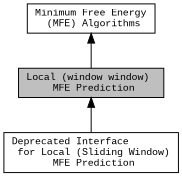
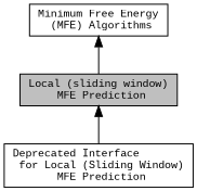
  digraph {
    fontname="Liberation Mono"
    rankdir=TB
    node [color=black fontname="Liberation Mono" fontsize=10 shape=box]
    edge [dir=back fontname="Liberation Mono" fontsize=10 labelfontname=Helvetica labelfontsize=10 shape=plaintext style=solid]
    n1 [height=0.2 label="Minimum Free Energy\l (MFE) Algorithms" width=0.4]
-   n2 [fillcolor=grey75 fontcolor=black height=0.2 label="Local (window window)\l MFE Prediction" style=filled width=0.4]
+   n2 [fillcolor=grey75 fontcolor=black height=0.2 label="Local (sliding window)\l MFE Prediction" style=filled width=0.4]
    n3 [height=0.2 label="Deprecated Interface\l for Local (Sliding Window)\l MFE Prediction" width=0.4]
    n1 -> n2
    n2 -> n3
  }
